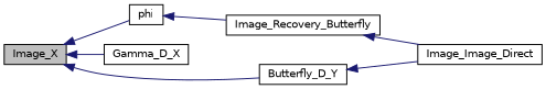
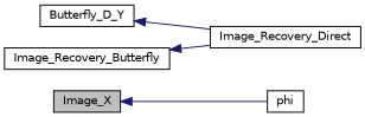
  digraph {
    rankdir=LR
    node [color=black fillcolor=white fontname=Helvetica fontsize=10 shape=record style=filled]
    edge [color=midnightblue dir=back fontname=Helvetica fontsize=10 labelfontname=Helvetica labelfontsize=10 style=solid]
    n1 [fillcolor=grey75 fontcolor=black height=0.2 label=Image_X width=0.4]
    n2 [height=0.2 label=phi width=0.4]
-   n3 [height=0.2 label=Gamma_D_X width=0.4]
    n4 [height=0.2 label=Butterfly_D_Y width=0.4]
    n5 [height=0.2 label=Image_Recovery_Butterfly width=0.4]
-   n6 [height=0.2 label=Image_Image_Direct width=0.4]
+   n6 [height=0.2 label=Image_Recovery_Direct width=0.4]
    n1 -> n2
-   n1 -> n3
-   n1 -> n4
-   n2 -> n5
    n4 -> n6
    n5 -> n6
  }
